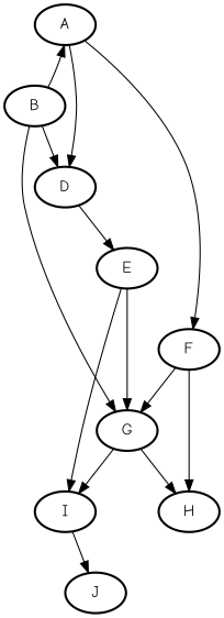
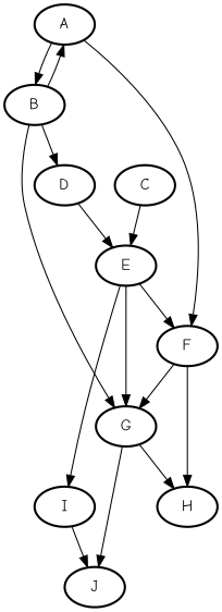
  digraph {
    fontname="Comic Neue"
    node [fontname="Comic Neue" style=bold]
    edge [fontname="Comic Neue"]
    A
    B
    F
    D
    G
+   C
    E
    I
    H
    J
-   A -> D
+   A -> B
    A -> F
    B -> A
    B -> D
    B -> G
    F -> G
    F -> H
    D -> E
-   G -> I
+   G -> J
    G -> H
+   C -> E
+   E -> F
    E -> G
    E -> I
    I -> J
  }
